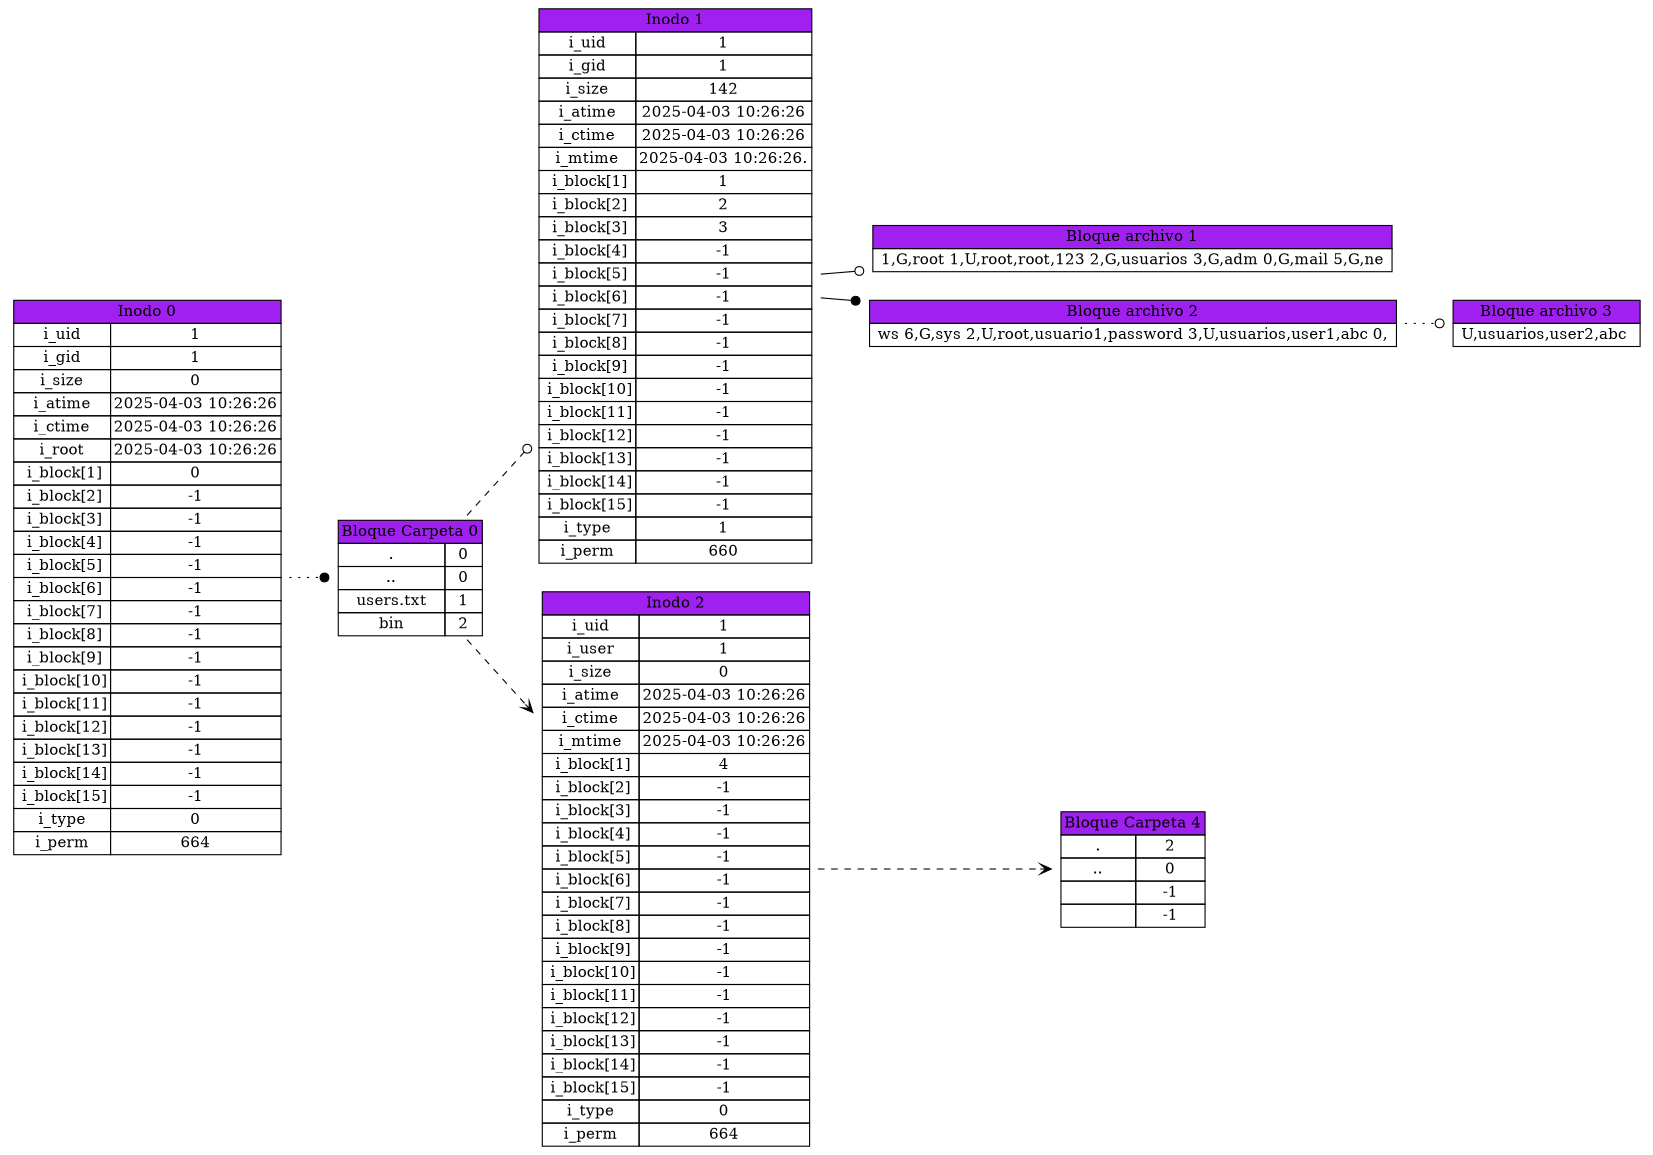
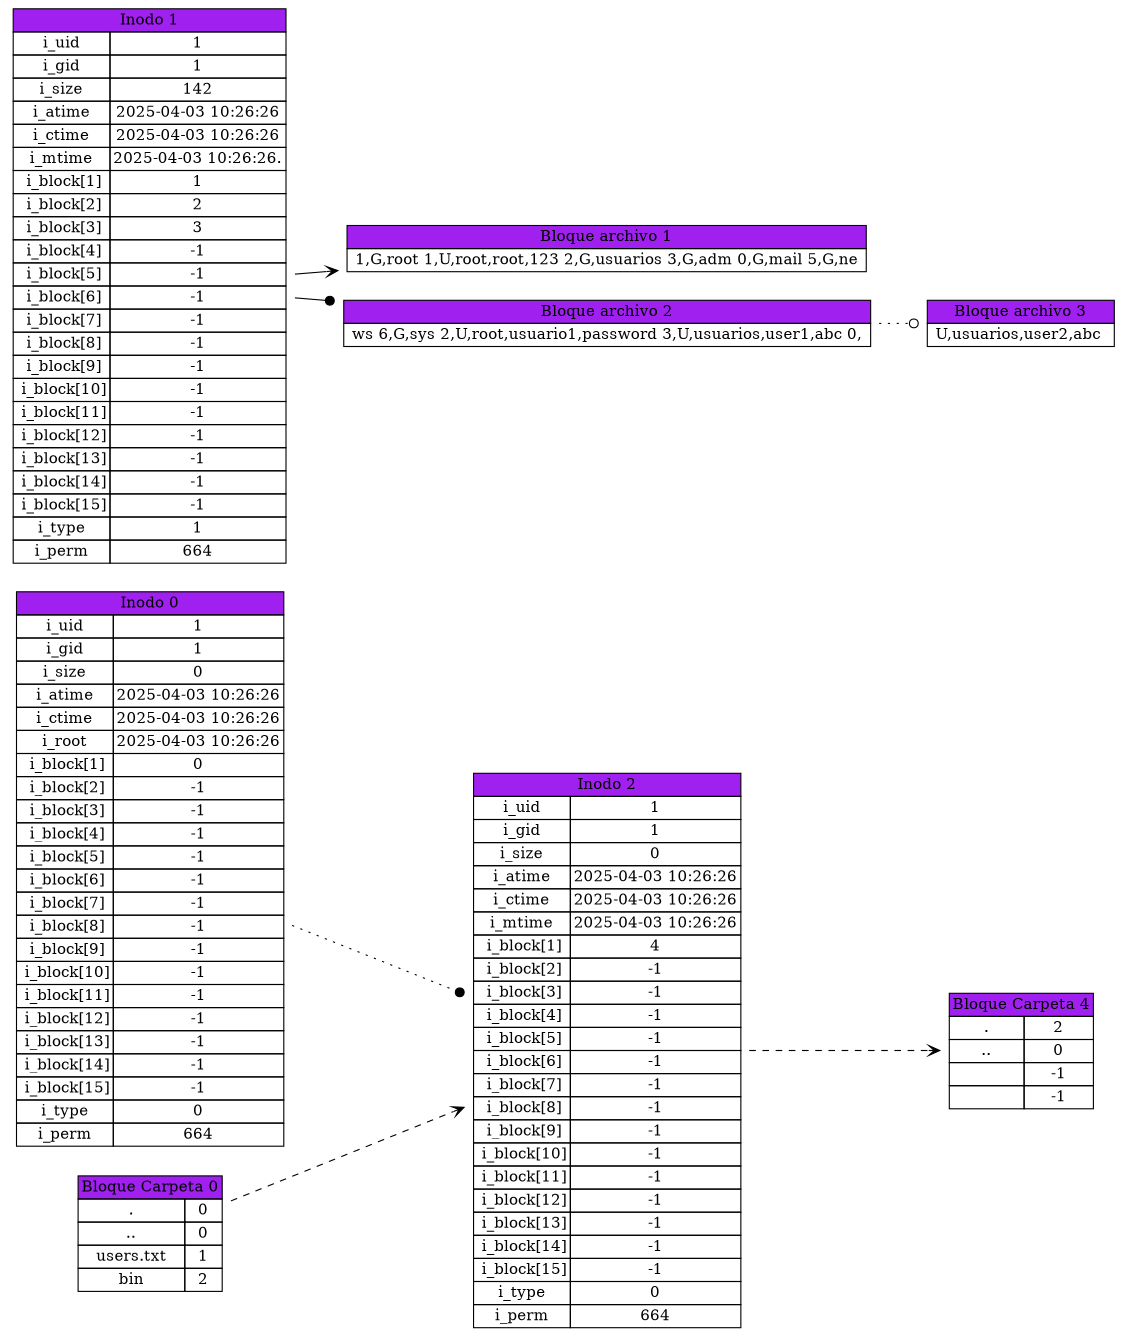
  digraph {
    rankdir=LR
    node [shape=plaintext]
    edge [arrowhead=odot style=dashed]
    n1 [label=< 		<TABLE BORDER="0" CELLBORDER="1" CELLSPACING="0"> 			<TR><TD bgcolor="purple" COLSPAN="2">Inodo 0</TD></TR> 			<TR><TD> i_uid </TD><TD>1</TD></TR> 			<TR><TD> i_gid </TD><TD>1</TD></TR> 			<TR><TD> i_size </TD><TD>0</TD></TR> 			<TR><TD> i_atime </TD><TD>2025-04-03 10:26:26</TD></TR> 			<TR><TD> i_ctime </TD><TD>2025-04-03 10:26:26</TD></TR> 			<TR><TD> i_root </TD><TD>2025-04-03 10:26:26</TD></TR> 			<TR><TD> i_block[1]</TD><TD>0</TD></TR> 			<TR><TD> i_block[2]</TD><TD>-1</TD></TR> 			<TR><TD> i_block[3]</TD><TD>-1</TD></TR> 			<TR><TD> i_block[4]</TD><TD>-1</TD></TR> 			<TR><TD> i_block[5]</TD><TD>-1</TD></TR> 			<TR><TD> i_block[6]</TD><TD>-1</TD></TR> 			<TR><TD> i_block[7]</TD><TD>-1</TD></TR> 			<TR><TD> i_block[8]</TD><TD>-1</TD></TR> 			<TR><TD> i_block[9]</TD><TD>-1</TD></TR> 			<TR><TD> i_block[10]</TD><TD>-1</TD></TR> 			<TR><TD> i_block[11]</TD><TD>-1</TD></TR> 			<TR><TD> i_block[12]</TD><TD>-1</TD></TR> 			<TR><TD> i_block[13]</TD><TD>-1</TD></TR> 			<TR><TD> i_block[14]</TD><TD>-1</TD></TR> 			<TR><TD> i_block[15]</TD><TD>-1</TD></TR> 			<TR><TD> i_type </TD><TD>0</TD></TR> 			<TR><TD> i_perm </TD><TD>664</TD></TR> 		</TABLE> 	>]
    n2 [label=< 	<TABLE BORDER="0" CELLBORDER="1" CELLSPACING="0"> 		<TR><TD bgcolor="purple" COLSPAN="2">Bloque Carpeta 0</TD></TR> 		<TR><TD> . </TD><TD>0</TD></TR> 		<TR><TD> .. </TD><TD>0</TD></TR> 		<TR><TD> users.txt </TD><TD>1</TD></TR> 		<TR><TD> bin </TD><TD>2</TD></TR> 	</TABLE> 	>]
-   n3 [label=< 		<TABLE BORDER="0" CELLBORDER="1" CELLSPACING="0"> 			<TR><TD bgcolor="purple" COLSPAN="2">Inodo 1</TD></TR> 			<TR><TD> i_uid </TD><TD>1</TD></TR> 			<TR><TD> i_gid </TD><TD>1</TD></TR> 			<TR><TD> i_size </TD><TD>142</TD></TR> 			<TR><TD> i_atime </TD><TD>2025-04-03 10:26:26</TD></TR> 			<TR><TD> i_ctime </TD><TD>2025-04-03 10:26:26</TD></TR> 			<TR><TD> i_mtime </TD><TD>2025-04-03 10:26:26.</TD></TR> 			<TR><TD> i_block[1]</TD><TD>1</TD></TR> 			<TR><TD> i_block[2]</TD><TD>2</TD></TR> 			<TR><TD> i_block[3]</TD><TD>3</TD></TR> 			<TR><TD> i_block[4]</TD><TD>-1</TD></TR> 			<TR><TD> i_block[5]</TD><TD>-1</TD></TR> 			<TR><TD> i_block[6]</TD><TD>-1</TD></TR> 			<TR><TD> i_block[7]</TD><TD>-1</TD></TR> 			<TR><TD> i_block[8]</TD><TD>-1</TD></TR> 			<TR><TD> i_block[9]</TD><TD>-1</TD></TR> 			<TR><TD> i_block[10]</TD><TD>-1</TD></TR> 			<TR><TD> i_block[11]</TD><TD>-1</TD></TR> 			<TR><TD> i_block[12]</TD><TD>-1</TD></TR> 			<TR><TD> i_block[13]</TD><TD>-1</TD></TR> 			<TR><TD> i_block[14]</TD><TD>-1</TD></TR> 			<TR><TD> i_block[15]</TD><TD>-1</TD></TR> 			<TR><TD> i_type </TD><TD>1</TD></TR> 			<TR><TD> i_perm </TD><TD>660</TD></TR> 		</TABLE> 	>]
-   n4 [label=< 		<TABLE BORDER="0" CELLBORDER="1" CELLSPACING="0"> 			<TR><TD bgcolor="purple" COLSPAN="2">Inodo 2</TD></TR> 			<TR><TD> i_uid </TD><TD>1</TD></TR> 			<TR><TD> i_user </TD><TD>1</TD></TR> 			<TR><TD> i_size </TD><TD>0</TD></TR> 			<TR><TD> i_atime </TD><TD>2025-04-03 10:26:26</TD></TR> 			<TR><TD> i_ctime </TD><TD>2025-04-03 10:26:26</TD></TR> 			<TR><TD> i_mtime </TD><TD>2025-04-03 10:26:26</TD></TR> 			<TR><TD> i_block[1]</TD><TD>4</TD></TR> 			<TR><TD> i_block[2]</TD><TD>-1</TD></TR> 			<TR><TD> i_block[3]</TD><TD>-1</TD></TR> 			<TR><TD> i_block[4]</TD><TD>-1</TD></TR> 			<TR><TD> i_block[5]</TD><TD>-1</TD></TR> 			<TR><TD> i_block[6]</TD><TD>-1</TD></TR> 			<TR><TD> i_block[7]</TD><TD>-1</TD></TR> 			<TR><TD> i_block[8]</TD><TD>-1</TD></TR> 			<TR><TD> i_block[9]</TD><TD>-1</TD></TR> 			<TR><TD> i_block[10]</TD><TD>-1</TD></TR> 			<TR><TD> i_block[11]</TD><TD>-1</TD></TR> 			<TR><TD> i_block[12]</TD><TD>-1</TD></TR> 			<TR><TD> i_block[13]</TD><TD>-1</TD></TR> 			<TR><TD> i_block[14]</TD><TD>-1</TD></TR> 			<TR><TD> i_block[15]</TD><TD>-1</TD></TR> 			<TR><TD> i_type </TD><TD>0</TD></TR> 			<TR><TD> i_perm </TD><TD>664</TD></TR> 		</TABLE> 	>]
+   n3 [label=< 		<TABLE BORDER="0" CELLBORDER="1" CELLSPACING="0"> 			<TR><TD bgcolor="purple" COLSPAN="2">Inodo 1</TD></TR> 			<TR><TD> i_uid </TD><TD>1</TD></TR> 			<TR><TD> i_gid </TD><TD>1</TD></TR> 			<TR><TD> i_size </TD><TD>142</TD></TR> 			<TR><TD> i_atime </TD><TD>2025-04-03 10:26:26</TD></TR> 			<TR><TD> i_ctime </TD><TD>2025-04-03 10:26:26</TD></TR> 			<TR><TD> i_mtime </TD><TD>2025-04-03 10:26:26.</TD></TR> 			<TR><TD> i_block[1]</TD><TD>1</TD></TR> 			<TR><TD> i_block[2]</TD><TD>2</TD></TR> 			<TR><TD> i_block[3]</TD><TD>3</TD></TR> 			<TR><TD> i_block[4]</TD><TD>-1</TD></TR> 			<TR><TD> i_block[5]</TD><TD>-1</TD></TR> 			<TR><TD> i_block[6]</TD><TD>-1</TD></TR> 			<TR><TD> i_block[7]</TD><TD>-1</TD></TR> 			<TR><TD> i_block[8]</TD><TD>-1</TD></TR> 			<TR><TD> i_block[9]</TD><TD>-1</TD></TR> 			<TR><TD> i_block[10]</TD><TD>-1</TD></TR> 			<TR><TD> i_block[11]</TD><TD>-1</TD></TR> 			<TR><TD> i_block[12]</TD><TD>-1</TD></TR> 			<TR><TD> i_block[13]</TD><TD>-1</TD></TR> 			<TR><TD> i_block[14]</TD><TD>-1</TD></TR> 			<TR><TD> i_block[15]</TD><TD>-1</TD></TR> 			<TR><TD> i_type </TD><TD>1</TD></TR> 			<TR><TD> i_perm </TD><TD>664</TD></TR> 		</TABLE> 	>]
+   n4 [label=< 		<TABLE BORDER="0" CELLBORDER="1" CELLSPACING="0"> 			<TR><TD bgcolor="purple" COLSPAN="2">Inodo 2</TD></TR> 			<TR><TD> i_uid </TD><TD>1</TD></TR> 			<TR><TD> i_gid </TD><TD>1</TD></TR> 			<TR><TD> i_size </TD><TD>0</TD></TR> 			<TR><TD> i_atime </TD><TD>2025-04-03 10:26:26</TD></TR> 			<TR><TD> i_ctime </TD><TD>2025-04-03 10:26:26</TD></TR> 			<TR><TD> i_mtime </TD><TD>2025-04-03 10:26:26</TD></TR> 			<TR><TD> i_block[1]</TD><TD>4</TD></TR> 			<TR><TD> i_block[2]</TD><TD>-1</TD></TR> 			<TR><TD> i_block[3]</TD><TD>-1</TD></TR> 			<TR><TD> i_block[4]</TD><TD>-1</TD></TR> 			<TR><TD> i_block[5]</TD><TD>-1</TD></TR> 			<TR><TD> i_block[6]</TD><TD>-1</TD></TR> 			<TR><TD> i_block[7]</TD><TD>-1</TD></TR> 			<TR><TD> i_block[8]</TD><TD>-1</TD></TR> 			<TR><TD> i_block[9]</TD><TD>-1</TD></TR> 			<TR><TD> i_block[10]</TD><TD>-1</TD></TR> 			<TR><TD> i_block[11]</TD><TD>-1</TD></TR> 			<TR><TD> i_block[12]</TD><TD>-1</TD></TR> 			<TR><TD> i_block[13]</TD><TD>-1</TD></TR> 			<TR><TD> i_block[14]</TD><TD>-1</TD></TR> 			<TR><TD> i_block[15]</TD><TD>-1</TD></TR> 			<TR><TD> i_type </TD><TD>0</TD></TR> 			<TR><TD> i_perm </TD><TD>664</TD></TR> 		</TABLE> 	>]
    n5 [label=< 	<TABLE BORDER="0" CELLBORDER="1" CELLSPACING="0"> 		<TR><TD bgcolor="purple" COLSPAN="2">Bloque archivo 1</TD></TR> 		<TR><TD COLSPAN="2"> 1,G,root 1,U,root,root,123 2,G,usuarios 3,G,adm 0,G,mail 5,G,ne </TD></TR> 	</TABLE> 	>]
    n6 [label=< 	<TABLE BORDER="0" CELLBORDER="1" CELLSPACING="0"> 		<TR><TD bgcolor="purple" COLSPAN="2">Bloque archivo 2</TD></TR> 		<TR><TD COLSPAN="2"> ws 6,G,sys 2,U,root,usuario1,password 3,U,usuarios,user1,abc 0, </TD></TR> 	</TABLE> 	>]
    n7 [label=< 	<TABLE BORDER="0" CELLBORDER="1" CELLSPACING="0"> 		<TR><TD bgcolor="purple" COLSPAN="2">Bloque Carpeta 4</TD></TR> 		<TR><TD> . </TD><TD>2</TD></TR> 		<TR><TD> .. </TD><TD>0</TD></TR> 		<TR><TD>  </TD><TD>-1</TD></TR> 		<TR><TD>  </TD><TD>-1</TD></TR> 	</TABLE> 	>]
    n8 [label=< 	<TABLE BORDER="0" CELLBORDER="1" CELLSPACING="0"> 		<TR><TD bgcolor="purple" COLSPAN="2">Bloque archivo 3</TD></TR> 		<TR><TD COLSPAN="2"> U,usuarios,user2,abc  </TD></TR> 	</TABLE> 	>]
-   n1 -> n2 [arrowhead=dot style=dotted]
-   n2 -> n3
+   n1 -> n4 [arrowhead=dot style=dotted]
    n2 -> n4 [arrowhead=vee]
-   n3 -> n5 [style=solid]
+   n3 -> n5 [arrowhead=vee style=solid]
    n3 -> n6 [arrowhead=dot style=solid]
    n4 -> n7 [arrowhead=vee]
    n6 -> n8 [style=dotted]
  }
